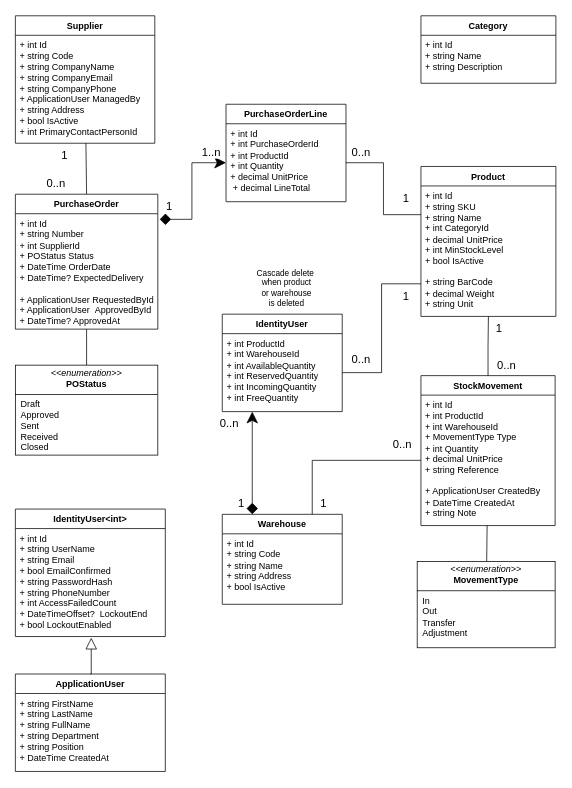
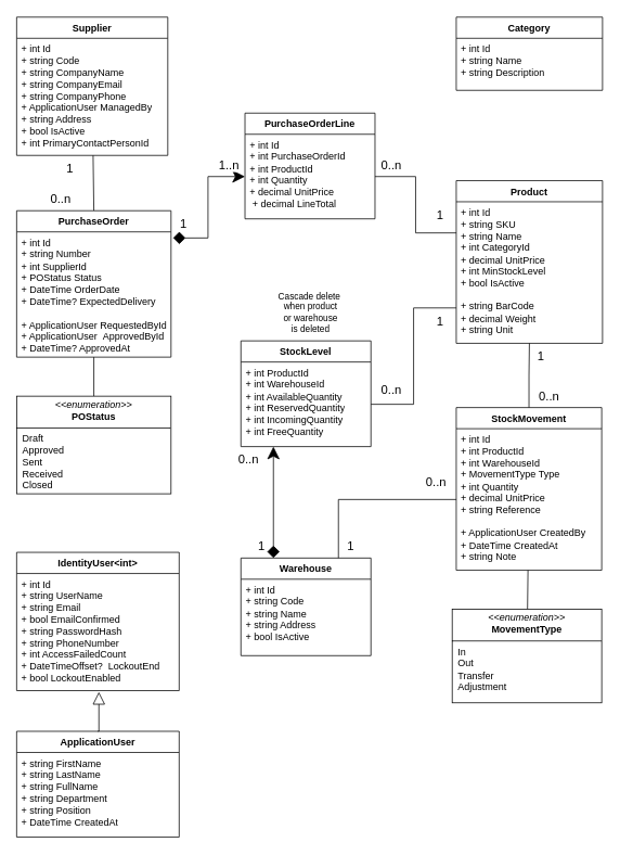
  <mxCell id="0" />
  <mxCell id="1" parent="0" />
  <mxCell id="2" value="Category&lt;div&gt;&lt;br&gt;&lt;/div&gt;" style="swimlane;fontStyle=1;align=center;verticalAlign=top;childLayout=stackLayout;horizontal=1;startSize=26;horizontalStack=0;resizeParent=1;resizeParentMax=0;resizeLast=0;collapsible=1;marginBottom=0;whiteSpace=wrap;html=1;" parent="1" vertex="1"><mxGeometry x="561" y="20" width="180" height="90" as="geometry" /></mxCell>
  <mxCell id="3" value="+ int Id&lt;div&gt;+ string Name&lt;/div&gt;&lt;div&gt;+ string Description&lt;/div&gt;" style="text;strokeColor=none;fillColor=none;align=left;verticalAlign=top;spacingLeft=4;spacingRight=4;overflow=hidden;rotatable=0;points=[[0,0.5],[1,0.5]];portConstraint=eastwest;whiteSpace=wrap;html=1;" parent="2" vertex="1"><mxGeometry y="26" width="180" height="64" as="geometry" /></mxCell>
  <mxCell id="4" value="Product" style="swimlane;fontStyle=1;align=center;verticalAlign=top;childLayout=stackLayout;horizontal=1;startSize=26;horizontalStack=0;resizeParent=1;resizeParentMax=0;resizeLast=0;collapsible=1;marginBottom=0;whiteSpace=wrap;html=1;rounded=0;shadow=0;swimlaneLine=1;glass=0;gradientColor=none;swimlaneFillColor=none;fillColor=default;points=[[0,0,0,0,0],[0,0.25,0,0,0],[0,0.5,0,0,0],[0,0.75,0,0,0],[0,1,0,0,0],[0.01,0.4,0,0,0],[0.25,0,0,0,0],[0.25,1,0,0,0],[0.5,0,0,0,0],[0.5,1,0,0,0],[0.75,0,0,0,0],[0.75,1,0,0,0],[1,0,0,0,0],[1,0.25,0,0,0],[1,0.5,0,0,0],[1,0.75,0,0,0],[1,1,0,0,0]];" parent="1" vertex="1"><mxGeometry x="561" y="221" width="180" height="200" as="geometry"><mxRectangle x="254" y="180" width="80" height="30" as="alternateBounds" /></mxGeometry></mxCell>
  <mxCell id="5" value="+ int Id&lt;div&gt;+ string SKU&lt;/div&gt;&lt;div&gt;+ string Name&lt;/div&gt;&lt;div&gt;+ int CategoryId&lt;/div&gt;&lt;div&gt;+ decimal UnitPrice&lt;/div&gt;&lt;div&gt;+ int MinStockLevel&lt;/div&gt;&lt;div&gt;+ bool IsActive&lt;/div&gt;&lt;div&gt;&lt;br&gt;&lt;/div&gt;&lt;div&gt;+ string BarCode&lt;/div&gt;&lt;div&gt;+ decimal Weight&lt;/div&gt;&lt;div&gt;+ string Unit&lt;/div&gt;" style="text;strokeColor=none;fillColor=none;align=left;verticalAlign=top;spacingLeft=4;spacingRight=4;overflow=hidden;rotatable=0;portConstraint=eastwest;whiteSpace=wrap;html=1;points=[[0,0,0,0,0],[0,0.22,0,0,0],[0,0.5,0,0,0],[0,0.75,0,0,0],[0,1,0,0,0],[0.25,0,0,0,0],[0.25,1,0,0,0],[0.5,0,0,0,0],[0.5,1,0,0,0],[0.75,0,0,0,0],[0.75,1,0,0,0],[1,0,0,0,0],[1,0.25,0,0,0],[1,0.5,0,0,0],[1,0.75,0,0,0],[1,1,0,0,0]];" parent="4" vertex="1"><mxGeometry y="26" width="180" height="174" as="geometry" /></mxCell>
  <mxCell id="6" value="Warehouse" style="swimlane;fontStyle=1;align=center;verticalAlign=top;childLayout=stackLayout;horizontal=1;startSize=26;horizontalStack=0;resizeParent=1;resizeParentMax=0;resizeLast=0;collapsible=1;marginBottom=0;whiteSpace=wrap;html=1;" parent="1" vertex="1"><mxGeometry x="296" y="685" width="160" height="120" as="geometry" /></mxCell>
  <mxCell id="7" value="+ int Id&lt;div&gt;+ string Code&lt;/div&gt;&lt;div&gt;+ string Name&lt;/div&gt;&lt;div&gt;+ string Address&lt;/div&gt;&lt;div&gt;+ bool IsActive&lt;/div&gt;" style="text;strokeColor=none;fillColor=none;align=left;verticalAlign=top;spacingLeft=4;spacingRight=4;overflow=hidden;rotatable=0;portConstraint=eastwest;whiteSpace=wrap;html=1;" parent="6" vertex="1"><mxGeometry y="26" width="160" height="94" as="geometry" /></mxCell>
  <mxCell id="8" value="" style="rounded=0;orthogonalLoop=1;jettySize=auto;html=1;endArrow=none;endFill=0;" parent="1" source="9" target="21" edge="1"><mxGeometry relative="1" as="geometry" /></mxCell>
  <mxCell id="9" value="StockMovement" style="swimlane;fontStyle=1;align=center;verticalAlign=top;childLayout=stackLayout;horizontal=1;startSize=26;horizontalStack=0;resizeParent=1;resizeParentMax=0;resizeLast=0;collapsible=1;marginBottom=0;whiteSpace=wrap;html=1;" parent="1" vertex="1"><mxGeometry x="561" y="500" width="179" height="200" as="geometry" /></mxCell>
  <mxCell id="10" value="+ int Id&lt;div&gt;+ int ProductId&lt;/div&gt;&lt;div&gt;+ int WarehouseId&lt;/div&gt;&lt;div&gt;+ MovementType Type&lt;/div&gt;&lt;div&gt;+ int Quantity&lt;/div&gt;&lt;div&gt;+ decimal UnitPrice&lt;/div&gt;&lt;div&gt;+ string Reference&lt;/div&gt;&lt;div&gt;&lt;br&gt;&lt;/div&gt;&lt;div&gt;+ ApplicationUser CreatedBy&lt;/div&gt;&lt;div&gt;+ DateTime CreatedAt&lt;/div&gt;&lt;div&gt;+ string Note&lt;/div&gt;" style="text;strokeColor=none;fillColor=none;align=left;verticalAlign=top;spacingLeft=4;spacingRight=4;overflow=hidden;rotatable=0;portConstraint=eastwest;whiteSpace=wrap;html=1;" parent="9" vertex="1"><mxGeometry y="26" width="179" height="174" as="geometry" /></mxCell>
- <mxCell id="11" value="IdentityUser" style="swimlane;fontStyle=1;align=center;verticalAlign=top;childLayout=stackLayout;horizontal=1;startSize=26;horizontalStack=0;resizeParent=1;resizeParentMax=0;resizeLast=0;collapsible=1;marginBottom=0;whiteSpace=wrap;html=1;" parent="1" vertex="1"><mxGeometry x="296" y="418" width="160" height="130" as="geometry" /></mxCell>
+ <mxCell id="11" value="StockLevel" style="swimlane;fontStyle=1;align=center;verticalAlign=top;childLayout=stackLayout;horizontal=1;startSize=26;horizontalStack=0;resizeParent=1;resizeParentMax=0;resizeLast=0;collapsible=1;marginBottom=0;whiteSpace=wrap;html=1;" parent="1" vertex="1"><mxGeometry x="296" y="418" width="160" height="130" as="geometry" /></mxCell>
  <mxCell id="12" value="+ int ProductId&lt;div&gt;+ int WarehouseId&lt;/div&gt;&lt;div&gt;+ int AvailableQuantity&lt;/div&gt;&lt;div&gt;+ int ReservedQuantity&lt;/div&gt;&lt;div&gt;+ int IncomingQuantity&lt;/div&gt;&lt;div&gt;+ int FreeQuantity&lt;/div&gt;" style="text;strokeColor=none;fillColor=none;align=left;verticalAlign=top;spacingLeft=4;spacingRight=4;overflow=hidden;rotatable=0;portConstraint=eastwest;whiteSpace=wrap;html=1;" parent="11" vertex="1"><mxGeometry y="26" width="160" height="104" as="geometry" /></mxCell>
  <mxCell id="13" style="shape=connector;rounded=0;orthogonalLoop=1;jettySize=auto;html=1;entryX=0.5;entryY=0;entryDx=0;entryDy=0;strokeColor=default;align=center;verticalAlign=middle;fontFamily=Helvetica;fontSize=11;fontColor=default;labelBackgroundColor=default;startSize=13;endArrow=none;endSize=13;endFill=0;startArrow=none;startFill=0;" parent="1" source="14" target="17" edge="1"><mxGeometry relative="1" as="geometry" /></mxCell>
  <mxCell id="14" value="&lt;div&gt;Supplier&lt;/div&gt;" style="swimlane;fontStyle=1;align=center;verticalAlign=top;childLayout=stackLayout;horizontal=1;startSize=26;horizontalStack=0;resizeParent=1;resizeParentMax=0;resizeLast=0;collapsible=1;marginBottom=0;whiteSpace=wrap;html=1;" parent="1" vertex="1"><mxGeometry x="20" y="20" width="186" height="170" as="geometry" /></mxCell>
  <mxCell id="15" value="+ int Id&lt;div&gt;+ string Code&lt;/div&gt;&lt;div&gt;+ string CompanyName&lt;/div&gt;&lt;div&gt;+ string CompanyEmail&lt;/div&gt;&lt;div&gt;+ string CompanyPhone&lt;/div&gt;&lt;div&gt;+ ApplicationUser ManagedBy&lt;/div&gt;&lt;div&gt;+ string Address&lt;/div&gt;&lt;div&gt;+ bool IsActive&lt;/div&gt;&lt;div&gt;+ int PrimaryContactPersonId&lt;/div&gt;" style="text;strokeColor=none;fillColor=none;align=left;verticalAlign=top;spacingLeft=4;spacingRight=4;overflow=hidden;rotatable=0;points=[[0,0.5],[1,0.5]];portConstraint=eastwest;whiteSpace=wrap;html=1;" parent="14" vertex="1"><mxGeometry y="26" width="186" height="144" as="geometry" /></mxCell>
  <mxCell id="16" style="edgeStyle=orthogonalEdgeStyle;shape=connector;rounded=0;orthogonalLoop=1;jettySize=auto;html=1;entryX=0.5;entryY=0;entryDx=0;entryDy=0;strokeColor=default;align=center;verticalAlign=middle;fontFamily=Helvetica;fontSize=11;fontColor=default;labelBackgroundColor=default;startSize=13;endArrow=none;endSize=13;endFill=0;" parent="1" source="17" target="22" edge="1"><mxGeometry relative="1" as="geometry" /></mxCell>
  <mxCell id="17" value="&lt;div&gt;PurchaseOrder&lt;/div&gt;" style="swimlane;fontStyle=1;align=center;verticalAlign=top;childLayout=stackLayout;horizontal=1;startSize=26;horizontalStack=0;resizeParent=1;resizeParentMax=0;resizeLast=0;collapsible=1;marginBottom=0;whiteSpace=wrap;html=1;" parent="1" vertex="1"><mxGeometry x="20" y="258" width="190" height="180" as="geometry" /></mxCell>
  <mxCell id="18" value="+ int Id&lt;div&gt;+ string Number&lt;/div&gt;&lt;div&gt;+ int SupplierId&lt;/div&gt;&lt;div&gt;+ POStatus Status&lt;/div&gt;&lt;div&gt;+ DateTime OrderDate&lt;/div&gt;&lt;div&gt;+ DateTime? ExpectedDelivery&lt;/div&gt;&lt;div&gt;&lt;br&gt;&lt;/div&gt;&lt;div&gt;+ ApplicationUser RequestedById&lt;/div&gt;&lt;div&gt;+ ApplicationUser&amp;nbsp;&amp;nbsp;ApprovedById&lt;/div&gt;&lt;div&gt;+ DateTime? ApprovedAt&lt;/div&gt;" style="text;strokeColor=none;fillColor=none;align=left;verticalAlign=top;spacingLeft=4;spacingRight=4;overflow=hidden;rotatable=0;portConstraint=eastwest;whiteSpace=wrap;html=1;" parent="17" vertex="1"><mxGeometry y="26" width="190" height="154" as="geometry" /></mxCell>
  <mxCell id="19" value="&lt;div&gt;PurchaseOrderLine&lt;/div&gt;" style="swimlane;fontStyle=1;align=center;verticalAlign=top;childLayout=stackLayout;horizontal=1;startSize=26;horizontalStack=0;resizeParent=1;resizeParentMax=0;resizeLast=0;collapsible=1;marginBottom=0;whiteSpace=wrap;html=1;" parent="1" vertex="1"><mxGeometry x="301" y="138" width="160" height="130" as="geometry" /></mxCell>
  <mxCell id="20" value="+ int Id&lt;div&gt;+ int PurchaseOrderId&lt;/div&gt;&lt;div&gt;+ int ProductId&lt;/div&gt;&lt;div&gt;+ int Quantity&lt;/div&gt;&lt;div&gt;+ decimal UnitPrice&lt;/div&gt;&lt;div&gt;&amp;nbsp;+ decimal LineTotal&lt;/div&gt;&lt;div&gt;&lt;br&gt;&lt;/div&gt;" style="text;strokeColor=none;fillColor=none;align=left;verticalAlign=top;spacingLeft=4;spacingRight=4;overflow=hidden;rotatable=0;portConstraint=eastwest;whiteSpace=wrap;html=1;" parent="19" vertex="1"><mxGeometry y="26" width="160" height="104" as="geometry" /></mxCell>
  <mxCell id="21" value="&lt;p style=&quot;margin:0px;margin-top:4px;text-align:center;&quot;&gt;&lt;i&gt;&amp;lt;&amp;lt;enumeration&amp;gt;&amp;gt;&lt;/i&gt;&lt;br&gt;&lt;b&gt;MovementType&lt;/b&gt;&lt;/p&gt;&lt;hr size=&quot;1&quot; style=&quot;border-style:solid;&quot;&gt;&lt;p style=&quot;margin:0px;margin-left:4px;&quot;&gt;&amp;nbsp;In&lt;/p&gt;&lt;p style=&quot;margin:0px;margin-left:4px;&quot;&gt;&amp;nbsp;Out&lt;/p&gt;&lt;p style=&quot;margin:0px;margin-left:4px;&quot;&gt;&amp;nbsp;Transfer&lt;/p&gt;&lt;p style=&quot;margin:0px;margin-left:4px;&quot;&gt;&amp;nbsp;Adjustment&lt;br&gt;&lt;br&gt;&lt;/p&gt;&lt;p style=&quot;margin:0px;margin-left:4px;&quot;&gt;&lt;br&gt;&lt;/p&gt;" style="verticalAlign=top;align=left;overflow=fill;html=1;whiteSpace=wrap;" parent="1" vertex="1"><mxGeometry x="556" y="748" width="184" height="115" as="geometry" /></mxCell>
  <mxCell id="22" value="&lt;p style=&quot;margin:0px;margin-top:4px;text-align:center;&quot;&gt;&lt;i&gt;&amp;lt;&amp;lt;enumeration&amp;gt;&amp;gt;&lt;/i&gt;&lt;br&gt;&lt;b&gt;POStatus&lt;/b&gt;&lt;/p&gt;&lt;hr size=&quot;1&quot; style=&quot;border-style:solid;&quot;&gt;&lt;p style=&quot;margin:0px;margin-left:4px;&quot;&gt;&amp;nbsp;Draft&lt;/p&gt;&lt;p style=&quot;margin:0px;margin-left:4px;&quot;&gt;&amp;nbsp;Approved&lt;/p&gt;&lt;p style=&quot;margin:0px;margin-left:4px;&quot;&gt;&amp;nbsp;Sent&lt;/p&gt;&lt;p style=&quot;margin:0px;margin-left:4px;&quot;&gt;&amp;nbsp;Received&lt;/p&gt;&lt;p style=&quot;margin:0px;margin-left:4px;&quot;&gt;&amp;nbsp;Closed&lt;/p&gt;&lt;p style=&quot;margin:0px;margin-left:4px;&quot;&gt;&lt;br&gt;&lt;/p&gt;&lt;p style=&quot;margin:0px;margin-left:4px;&quot;&gt;&lt;br&gt;&lt;/p&gt;" style="verticalAlign=top;align=left;overflow=fill;html=1;whiteSpace=wrap;" parent="1" vertex="1"><mxGeometry x="20" y="486" width="190" height="120" as="geometry" /></mxCell>
  <mxCell id="23" value="IdentityUser&amp;lt;int&amp;gt;" style="swimlane;fontStyle=1;align=center;verticalAlign=top;childLayout=stackLayout;horizontal=1;startSize=26;horizontalStack=0;resizeParent=1;resizeParentMax=0;resizeLast=0;collapsible=1;marginBottom=0;whiteSpace=wrap;html=1;" parent="1" vertex="1"><mxGeometry x="20" y="678" width="200" height="170" as="geometry" /></mxCell>
  <mxCell id="24" value="+ int Id&lt;br&gt;+ string UserName&lt;div&gt;+ string Email&lt;/div&gt;&lt;div&gt;+ bool EmailConfirmed&lt;/div&gt;&lt;div&gt;+ string PasswordHash&lt;/div&gt;&lt;div&gt;+ string PhoneNumber&lt;/div&gt;&lt;div&gt;+ int AccessFailedCount&lt;/div&gt;&lt;div&gt;+ DateTimeOffset?&amp;nbsp; LockoutEnd&lt;/div&gt;&lt;div&gt;+ bool LockoutEnabled&lt;/div&gt;" style="text;strokeColor=none;fillColor=none;align=left;verticalAlign=top;spacingLeft=4;spacingRight=4;overflow=hidden;rotatable=0;points=[[0,0.5],[1,0.5]];portConstraint=eastwest;whiteSpace=wrap;html=1;" parent="23" vertex="1"><mxGeometry y="26" width="200" height="144" as="geometry" /></mxCell>
  <mxCell id="25" value="ApplicationUser" style="swimlane;fontStyle=1;align=center;verticalAlign=top;childLayout=stackLayout;horizontal=1;startSize=26;horizontalStack=0;resizeParent=1;resizeParentMax=0;resizeLast=0;collapsible=1;marginBottom=0;whiteSpace=wrap;html=1;" parent="1" vertex="1"><mxGeometry x="20" y="898" width="200" height="130" as="geometry" /></mxCell>
  <mxCell id="26" value="+ string FirstName&lt;div&gt;+ string LastName&lt;/div&gt;&lt;div&gt;+ string FullName&lt;div&gt;&lt;span style=&quot;background-color: transparent; color: light-dark(rgb(0, 0, 0), rgb(255, 255, 255));&quot;&gt;+ string Department&lt;/span&gt;&lt;/div&gt;&lt;/div&gt;&lt;div&gt;+ string Position&lt;/div&gt;&lt;div&gt;+ DateTime CreatedAt&lt;/div&gt;" style="text;strokeColor=none;fillColor=none;align=left;verticalAlign=top;spacingLeft=4;spacingRight=4;overflow=hidden;rotatable=0;points=[[0,0.5],[1,0.5]];portConstraint=eastwest;whiteSpace=wrap;html=1;" parent="25" vertex="1"><mxGeometry y="26" width="200" height="104" as="geometry" /></mxCell>
  <mxCell id="27" style="edgeStyle=orthogonalEdgeStyle;shape=connector;rounded=0;orthogonalLoop=1;jettySize=auto;html=1;exitX=0.5;exitY=0;exitDx=0;exitDy=0;entryX=0.506;entryY=1.011;entryDx=0;entryDy=0;entryPerimeter=0;strokeColor=default;align=center;verticalAlign=middle;fontFamily=Helvetica;fontSize=11;fontColor=default;labelBackgroundColor=default;startSize=13;endArrow=block;endSize=13;endFill=0;" parent="1" source="25" target="24" edge="1"><mxGeometry relative="1" as="geometry" /></mxCell>
  <mxCell id="28" value="0..n" style="edgeLabel;resizable=0;html=1;align=left;verticalAlign=top;fontSize=15;" parent="1" connectable="0" vertex="1"><mxGeometry x="60" y="228" as="geometry" /></mxCell>
  <mxCell id="29" value="1" style="edgeLabel;resizable=0;html=1;align=right;verticalAlign=top;fontSize=15;" parent="1" connectable="0" vertex="1"><mxGeometry x="90" y="190" as="geometry" /></mxCell>
  <mxCell id="30" value="" style="shape=connector;rounded=0;orthogonalLoop=1;jettySize=auto;html=1;strokeColor=default;align=center;verticalAlign=middle;fontFamily=Helvetica;fontSize=11;fontColor=default;labelBackgroundColor=default;startSize=13;endArrow=classic;endSize=13;startArrow=diamond;startFill=1;edgeStyle=orthogonalEdgeStyle;exitX=1.013;exitY=0.049;exitDx=0;exitDy=0;exitPerimeter=0;" parent="1" source="18" target="20" edge="1"><mxGeometry relative="1" as="geometry" /></mxCell>
  <mxCell id="31" value="" style="shape=connector;rounded=0;orthogonalLoop=1;jettySize=auto;html=1;strokeColor=default;align=center;verticalAlign=middle;fontFamily=Helvetica;fontSize=11;fontColor=default;labelBackgroundColor=default;startSize=13;endArrow=none;endSize=13;startArrow=none;startFill=0;edgeStyle=orthogonalEdgeStyle;entryX=1;entryY=0.5;entryDx=0;entryDy=0;exitX=0;exitY=0.22;exitDx=0;exitDy=0;exitPerimeter=0;endFill=0;" parent="1" source="5" target="20" edge="1"><mxGeometry relative="1" as="geometry"><mxPoint x="560" y="296" as="sourcePoint" /></mxGeometry></mxCell>
  <mxCell id="32" value="1" style="text;html=1;align=center;verticalAlign=middle;resizable=0;points=[];autosize=1;strokeColor=none;fillColor=none;fontFamily=Helvetica;fontSize=15;fontColor=default;labelBackgroundColor=default;" parent="1" vertex="1"><mxGeometry x="526" y="378" width="30" height="30" as="geometry" /></mxCell>
  <mxCell id="33" value="0..n" style="text;html=1;align=center;verticalAlign=middle;resizable=0;points=[];autosize=1;strokeColor=none;fillColor=none;fontFamily=Helvetica;fontSize=15;fontColor=default;labelBackgroundColor=default;" parent="1" vertex="1"><mxGeometry x="456" y="463" width="50" height="30" as="geometry" /></mxCell>
  <mxCell id="34" style="edgeStyle=orthogonalEdgeStyle;shape=connector;rounded=0;orthogonalLoop=1;jettySize=auto;html=1;entryX=0;entryY=0.75;entryDx=0;entryDy=0;entryPerimeter=0;strokeColor=default;align=center;verticalAlign=middle;fontFamily=Helvetica;fontSize=11;fontColor=default;labelBackgroundColor=default;startSize=13;endArrow=none;endSize=13;endFill=0;" parent="1" source="12" target="5" edge="1"><mxGeometry relative="1" as="geometry" /></mxCell>
  <mxCell id="35" style="edgeStyle=orthogonalEdgeStyle;shape=connector;rounded=0;orthogonalLoop=1;jettySize=auto;html=1;exitX=0.25;exitY=0;exitDx=0;exitDy=0;entryX=0.25;entryY=1;entryDx=0;entryDy=0;strokeColor=default;align=center;verticalAlign=middle;fontFamily=Helvetica;fontSize=11;fontColor=default;labelBackgroundColor=default;startSize=13;endArrow=classic;endSize=13;startArrow=diamond;startFill=1;" parent="1" source="6" target="12" edge="1"><mxGeometry relative="1" as="geometry" /></mxCell>
  <mxCell id="36" value="0..n" style="text;html=1;align=center;verticalAlign=middle;resizable=0;points=[];autosize=1;strokeColor=none;fillColor=none;fontFamily=Helvetica;fontSize=15;fontColor=default;labelBackgroundColor=default;" parent="1" vertex="1"><mxGeometry x="280" y="548" width="50" height="30" as="geometry" /></mxCell>
  <mxCell id="37" style="edgeStyle=orthogonalEdgeStyle;shape=connector;rounded=0;orthogonalLoop=1;jettySize=auto;html=1;exitX=0;exitY=0.5;exitDx=0;exitDy=0;entryX=0.75;entryY=0;entryDx=0;entryDy=0;strokeColor=default;align=center;verticalAlign=middle;fontFamily=Helvetica;fontSize=11;fontColor=default;labelBackgroundColor=default;startSize=13;endArrow=none;endSize=13;startArrow=none;startFill=0;endFill=0;" parent="1" source="10" target="6" edge="1"><mxGeometry relative="1" as="geometry" /></mxCell>
  <mxCell id="38" value="1" style="text;html=1;align=center;verticalAlign=middle;resizable=0;points=[];autosize=1;strokeColor=none;fillColor=none;fontFamily=Helvetica;fontSize=15;fontColor=default;labelBackgroundColor=default;" parent="1" vertex="1"><mxGeometry x="416" y="655" width="30" height="30" as="geometry" /></mxCell>
  <mxCell id="39" value="0..n" style="text;html=1;align=center;verticalAlign=middle;resizable=0;points=[];autosize=1;strokeColor=none;fillColor=none;fontFamily=Helvetica;fontSize=15;fontColor=default;labelBackgroundColor=default;" parent="1" vertex="1"><mxGeometry x="511" y="576" width="50" height="30" as="geometry" /></mxCell>
  <mxCell id="40" value="1" style="text;html=1;align=center;verticalAlign=middle;resizable=0;points=[];autosize=1;strokeColor=none;fillColor=none;fontFamily=Helvetica;fontSize=15;fontColor=default;labelBackgroundColor=default;" parent="1" vertex="1"><mxGeometry x="306" y="655" width="30" height="30" as="geometry" /></mxCell>
  <mxCell id="41" value="1" style="text;html=1;align=center;verticalAlign=middle;resizable=0;points=[];autosize=1;strokeColor=none;fillColor=none;fontFamily=Helvetica;fontSize=15;fontColor=default;labelBackgroundColor=default;" parent="1" vertex="1"><mxGeometry x="210" y="258" width="30" height="30" as="geometry" /></mxCell>
  <mxCell id="42" value="1" style="text;html=1;align=center;verticalAlign=middle;resizable=0;points=[];autosize=1;strokeColor=none;fillColor=none;fontFamily=Helvetica;fontSize=15;fontColor=default;labelBackgroundColor=default;" parent="1" vertex="1"><mxGeometry x="526" y="248" width="30" height="30" as="geometry" /></mxCell>
  <mxCell id="43" value="0..n" style="text;html=1;align=center;verticalAlign=middle;resizable=0;points=[];autosize=1;strokeColor=none;fillColor=none;fontFamily=Helvetica;fontSize=15;fontColor=default;labelBackgroundColor=default;" parent="1" vertex="1"><mxGeometry x="456" y="186" width="50" height="30" as="geometry" /></mxCell>
  <mxCell id="44" value="1..n" style="text;html=1;align=center;verticalAlign=middle;resizable=0;points=[];autosize=1;strokeColor=none;fillColor=none;fontFamily=Helvetica;fontSize=15;fontColor=default;labelBackgroundColor=default;" parent="1" vertex="1"><mxGeometry x="256" y="186" width="50" height="30" as="geometry" /></mxCell>
  <mxCell id="45" style="edgeStyle=orthogonalEdgeStyle;rounded=0;orthogonalLoop=1;jettySize=auto;html=1;entryX=0.5;entryY=1;entryDx=0;entryDy=0;entryPerimeter=0;startSize=13;endSize=13;startArrow=none;startFill=0;endArrow=none;endFill=0;" edge="1" parent="1" source="9" target="5"><mxGeometry relative="1" as="geometry" /></mxCell>
  <mxCell id="46" value="1" style="text;html=1;align=center;verticalAlign=middle;resizable=0;points=[];autosize=1;strokeColor=none;fillColor=none;fontFamily=Helvetica;fontSize=15;fontColor=default;labelBackgroundColor=default;" vertex="1" parent="1"><mxGeometry x="650" y="421" width="30" height="30" as="geometry" /></mxCell>
  <mxCell id="47" value="0..n" style="text;html=1;align=center;verticalAlign=middle;resizable=0;points=[];autosize=1;strokeColor=none;fillColor=none;fontFamily=Helvetica;fontSize=15;fontColor=default;labelBackgroundColor=default;" vertex="1" parent="1"><mxGeometry x="650" y="470" width="50" height="30" as="geometry" /></mxCell>
  <mxCell id="48" value="Cascade delete&lt;div style=&quot;text-wrap-mode: wrap;&quot;&gt;&lt;span style=&quot;text-wrap-mode: nowrap;&quot;&gt;&amp;nbsp;when product&lt;/span&gt;&lt;/div&gt;&lt;div style=&quot;text-wrap-mode: wrap;&quot;&gt;&lt;span style=&quot;text-wrap-mode: nowrap;&quot;&gt;&amp;nbsp;or warehouse&lt;/span&gt;&lt;/div&gt;&lt;div style=&quot;text-wrap-mode: wrap;&quot;&gt;&lt;span style=&quot;text-wrap-mode: nowrap;&quot;&gt;&amp;nbsp;is deleted&lt;/span&gt;&lt;/div&gt;" style="text;html=1;align=center;verticalAlign=middle;resizable=0;points=[];autosize=1;strokeColor=none;fillColor=none;fontFamily=Helvetica;fontSize=11;fontColor=default;labelBackgroundColor=default;" vertex="1" parent="1"><mxGeometry x="330" y="348" width="100" height="70" as="geometry" /></mxCell>
